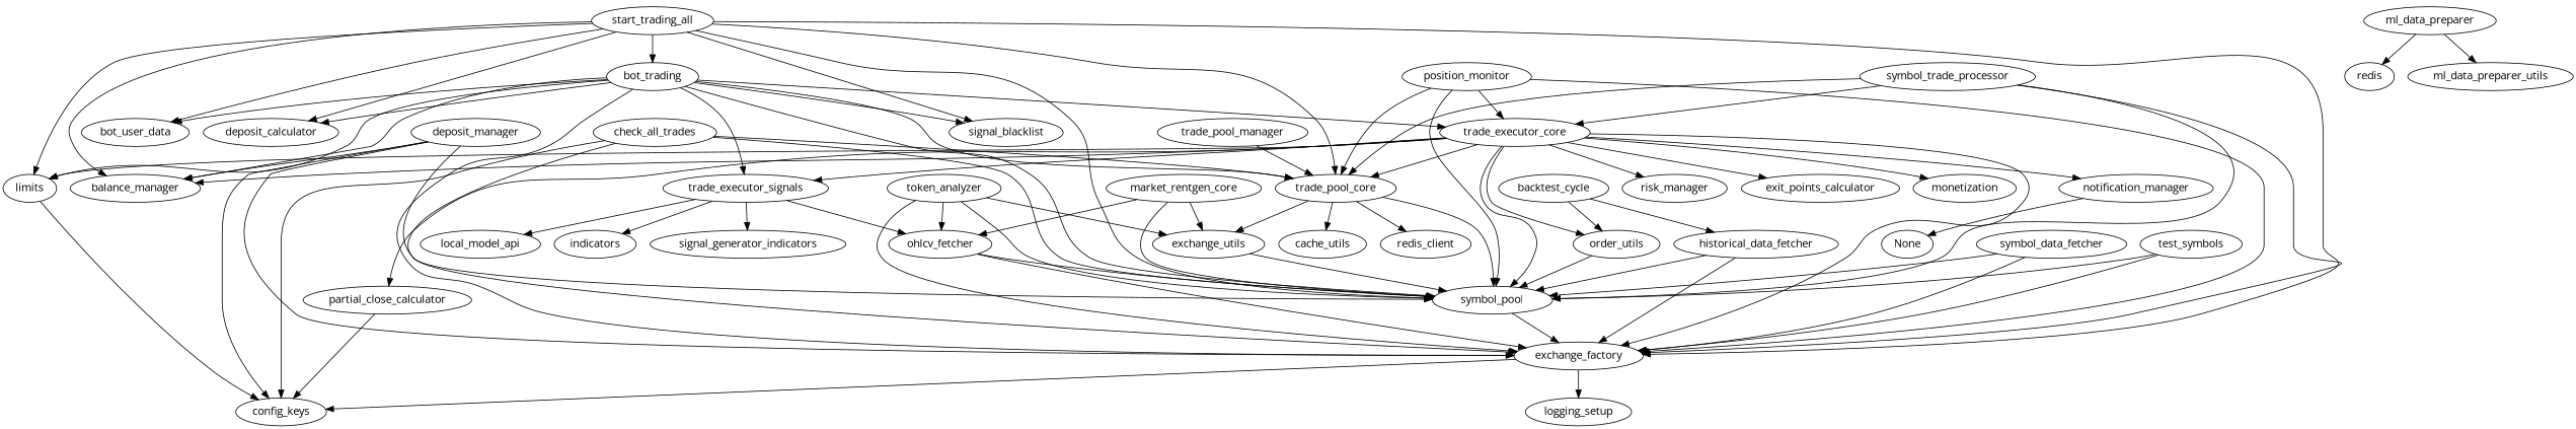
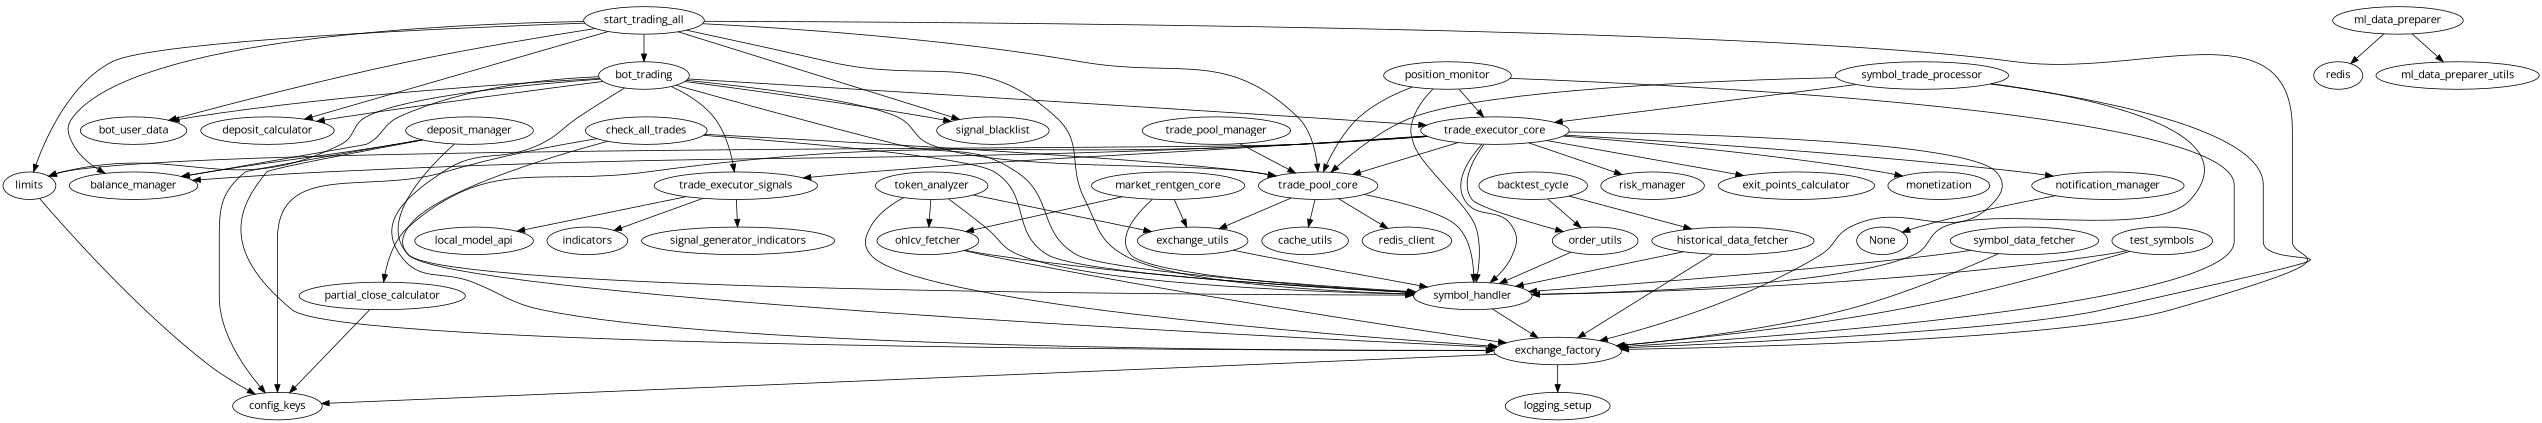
  digraph {
    fontname="Open Sans"
    node [fontname="Open Sans"]
    edge [fontname="Open Sans"]
    trade_executor_core
    exchange_factory
    order_utils
    trade_executor_signals
    limits
    trade_pool_core
    exit_points_calculator
    monetization
    partial_close_calculator
    risk_manager
    balance_manager
-   symbol_handler [label=symbol_pool]
+   symbol_handler
    notification_manager
    config_keys
    logging_setup
    signal_generator_indicators
    ohlcv_fetcher
    local_model_api
    indicators
    exchange_utils
    redis_client
    cache_utils
    None
    bot_trading
    bot_user_data
    deposit_calculator
    signal_blacklist
    start_trading_all
    check_all_trades
    deposit_manager
    market_rentgen_core
    n32 [label=redis]
    ml_data_preparer
    ml_data_preparer_utils
    position_monitor
    symbol_data_fetcher
    symbol_trade_processor
    test_symbols
    token_analyzer
    trade_pool_manager
    backtest_cycle
    historical_data_fetcher
    trade_executor_core -> exchange_factory
    trade_executor_core -> order_utils
    trade_executor_core -> trade_executor_signals
    trade_executor_core -> limits
    trade_executor_core -> trade_pool_core
    trade_executor_core -> exit_points_calculator
    trade_executor_core -> monetization
    trade_executor_core -> partial_close_calculator
    trade_executor_core -> risk_manager
    trade_executor_core -> balance_manager
    trade_executor_core -> symbol_handler
    trade_executor_core -> notification_manager
    exchange_factory -> config_keys
    exchange_factory -> logging_setup
    order_utils -> symbol_handler
    trade_executor_signals -> signal_generator_indicators
-   trade_executor_signals -> ohlcv_fetcher
    trade_executor_signals -> local_model_api
    trade_executor_signals -> indicators
    limits -> config_keys
    trade_pool_core -> symbol_handler
    trade_pool_core -> exchange_utils
    trade_pool_core -> redis_client
    trade_pool_core -> cache_utils
    partial_close_calculator -> config_keys
    symbol_handler -> exchange_factory
    notification_manager -> None
    ohlcv_fetcher -> exchange_factory
    ohlcv_fetcher -> symbol_handler
    exchange_utils -> symbol_handler
    bot_trading -> trade_executor_core
    bot_trading -> exchange_factory
    bot_trading -> trade_executor_signals
    bot_trading -> limits
    bot_trading -> trade_pool_core
    bot_trading -> balance_manager
    bot_trading -> symbol_handler
    bot_trading -> bot_user_data
    bot_trading -> deposit_calculator
    bot_trading -> signal_blacklist
    start_trading_all -> exchange_factory
    start_trading_all -> limits
    start_trading_all -> trade_pool_core
    start_trading_all -> balance_manager
    start_trading_all -> symbol_handler
    start_trading_all -> bot_trading
    start_trading_all -> bot_user_data
    start_trading_all -> deposit_calculator
    start_trading_all -> signal_blacklist
    check_all_trades -> exchange_factory
    check_all_trades -> trade_pool_core
    check_all_trades -> symbol_handler
    check_all_trades -> config_keys
    deposit_manager -> exchange_factory
    deposit_manager -> balance_manager
    deposit_manager -> symbol_handler
    deposit_manager -> config_keys
    market_rentgen_core -> symbol_handler
    market_rentgen_core -> ohlcv_fetcher
    market_rentgen_core -> exchange_utils
    ml_data_preparer -> n32
    ml_data_preparer -> ml_data_preparer_utils
    position_monitor -> trade_executor_core
    position_monitor -> exchange_factory
    position_monitor -> trade_pool_core
    position_monitor -> symbol_handler
    symbol_data_fetcher -> exchange_factory
    symbol_data_fetcher -> symbol_handler
    symbol_trade_processor -> trade_executor_core
    symbol_trade_processor -> exchange_factory
    symbol_trade_processor -> trade_pool_core
    symbol_trade_processor -> symbol_handler
    test_symbols -> exchange_factory
    test_symbols -> symbol_handler
    token_analyzer -> exchange_factory
    token_analyzer -> symbol_handler
    token_analyzer -> ohlcv_fetcher
    token_analyzer -> exchange_utils
    trade_pool_manager -> trade_pool_core
    backtest_cycle -> order_utils
    backtest_cycle -> historical_data_fetcher
    historical_data_fetcher -> exchange_factory
    historical_data_fetcher -> symbol_handler
  }
